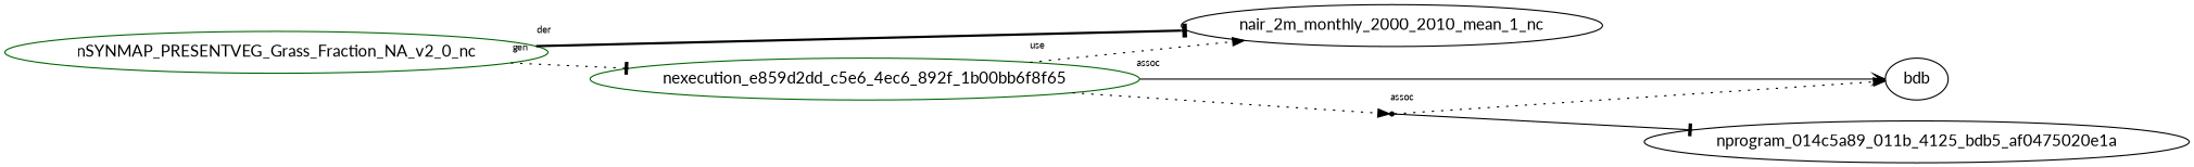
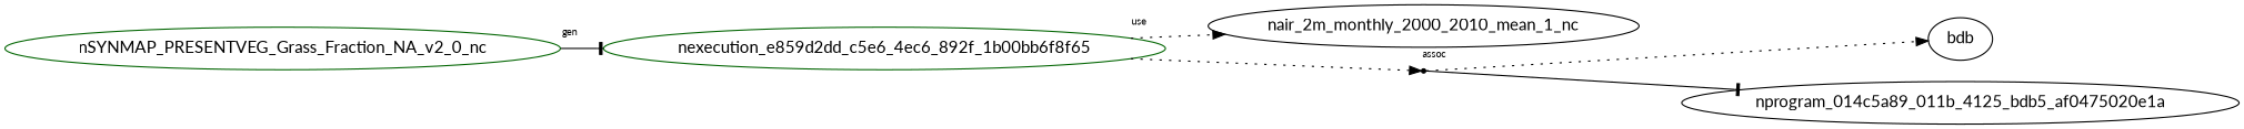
  digraph {
    fontname=Lato
    rankdir=LR
    node [color=black fontname=Lato]
    edge [arrowhead=tee fontname=Lato labelangle=60.0 labeldistance=1.5 labelfontsize=8 rotation=20 style=dotted]
    nSYNMAP_PRESENTVEG_Grass_Fraction_NA_v2_0_nc [color=darkgreen]
    nair_2m_monthly_2000_2010_mean_1_nc
    nexecution_e859d2dd_c5e6_4ec6_892f_1b00bb6f8f65 [color=darkgreen]
    n4 [label=bdb]
    nbn0 [shape=point]
    nprogram_014c5a89_011b_4125_bdb5_af0475020e1a
-   nSYNMAP_PRESENTVEG_Grass_Fraction_NA_v2_0_nc -> nair_2m_monthly_2000_2010_mean_1_nc [style=bold taillabel=der]
-   nSYNMAP_PRESENTVEG_Grass_Fraction_NA_v2_0_nc -> nexecution_e859d2dd_c5e6_4ec6_892f_1b00bb6f8f65 [taillabel=gen]
+   nSYNMAP_PRESENTVEG_Grass_Fraction_NA_v2_0_nc -> nexecution_e859d2dd_c5e6_4ec6_892f_1b00bb6f8f65 [style=solid taillabel=gen]
    nexecution_e859d2dd_c5e6_4ec6_892f_1b00bb6f8f65 -> nair_2m_monthly_2000_2010_mean_1_nc [arrowhead=normal taillabel=use]
-   nexecution_e859d2dd_c5e6_4ec6_892f_1b00bb6f8f65 -> n4 [arrowhead=vee style=solid taillabel=assoc]
    nexecution_e859d2dd_c5e6_4ec6_892f_1b00bb6f8f65 -> nbn0 [arrowhead=normal labelangle="" labeldistance="" labelfontsize="" rotation=""]
    nbn0 -> n4 [arrowhead=normal taillabel=assoc]
    nbn0 -> nprogram_014c5a89_011b_4125_bdb5_af0475020e1a [style=solid labelangle="" labeldistance="" labelfontsize="" rotation=""]
  }
